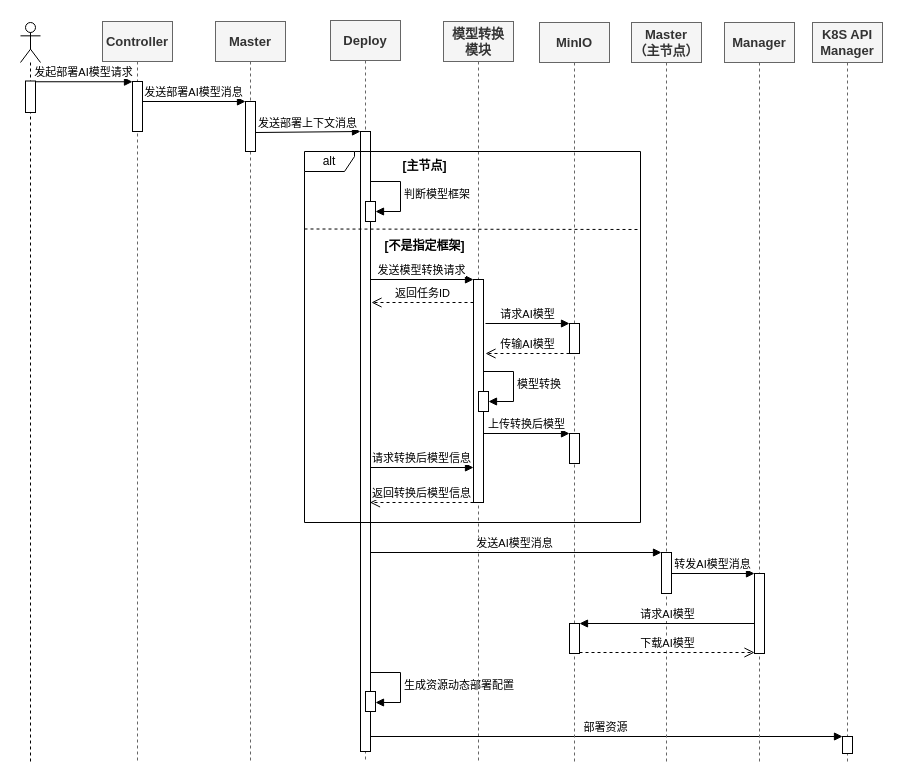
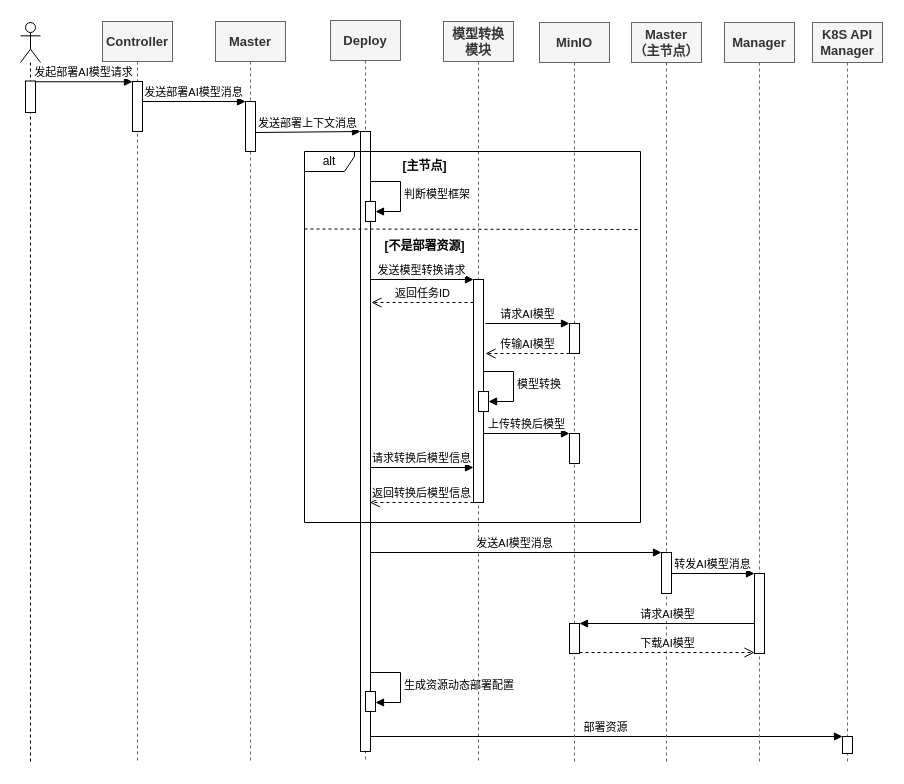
  <mxCell id="0" />
  <mxCell id="1" parent="0" />
  <mxCell id="2" value="Deploy" style="shape=umlLifeline;perimeter=lifelinePerimeter;whiteSpace=wrap;html=1;container=1;dropTarget=0;collapsible=0;recursiveResize=0;outlineConnect=0;portConstraint=eastwest;newEdgeStyle={&quot;curved&quot;:0,&quot;rounded&quot;:0};size=40;fillColor=#f5f5f5;fontColor=#333333;strokeColor=#666666;fontStyle=1;fontSize=13;" vertex="1" parent="1"><mxGeometry x="330" y="20" width="70" height="740" as="geometry" /></mxCell>
  <mxCell id="3" value="" style="html=1;points=[[0,0,0,0,5],[0,1,0,0,-5],[1,0,0,0,5],[1,1,0,0,-5]];perimeter=orthogonalPerimeter;outlineConnect=0;targetShapes=umlLifeline;portConstraint=eastwest;newEdgeStyle={&quot;curved&quot;:0,&quot;rounded&quot;:0};" vertex="1" parent="2"><mxGeometry x="30" y="111" width="10" height="620" as="geometry" /></mxCell>
  <mxCell id="4" value="" style="html=1;points=[[0,0,0,0,5],[0,1,0,0,-5],[1,0,0,0,5],[1,1,0,0,-5]];perimeter=orthogonalPerimeter;outlineConnect=0;targetShapes=umlLifeline;portConstraint=eastwest;newEdgeStyle={&quot;curved&quot;:0,&quot;rounded&quot;:0};" vertex="1" parent="2"><mxGeometry x="35" y="181" width="10" height="20" as="geometry" /></mxCell>
  <mxCell id="5" value="判断模型框架" style="html=1;align=left;spacingLeft=2;endArrow=block;rounded=0;edgeStyle=orthogonalEdgeStyle;curved=0;rounded=0;" edge="1" parent="2"><mxGeometry x="0.004" relative="1" as="geometry"><mxPoint x="40" y="161" as="sourcePoint" /><Array as="points"><mxPoint x="70" y="191" /></Array><mxPoint x="45" y="191" as="targetPoint" /><mxPoint as="offset" /></mxGeometry></mxCell>
  <mxCell id="6" value="" style="html=1;points=[[0,0,0,0,5],[0,1,0,0,-5],[1,0,0,0,5],[1,1,0,0,-5]];perimeter=orthogonalPerimeter;outlineConnect=0;targetShapes=umlLifeline;portConstraint=eastwest;newEdgeStyle={&quot;curved&quot;:0,&quot;rounded&quot;:0};" vertex="1" parent="2"><mxGeometry x="35" y="671" width="10" height="20" as="geometry" /></mxCell>
  <mxCell id="7" value="生成资源动态部署配置" style="html=1;align=left;spacingLeft=2;endArrow=block;rounded=0;edgeStyle=orthogonalEdgeStyle;curved=0;rounded=0;" edge="1" parent="2"><mxGeometry x="0.004" relative="1" as="geometry"><mxPoint x="40" y="652" as="sourcePoint" /><Array as="points"><mxPoint x="70" y="682" /></Array><mxPoint x="45" y="682" as="targetPoint" /><mxPoint as="offset" /></mxGeometry></mxCell>
  <mxCell id="8" value="K8S API&lt;div&gt;Manager&lt;/div&gt;" style="shape=umlLifeline;perimeter=lifelinePerimeter;whiteSpace=wrap;html=1;container=1;dropTarget=0;collapsible=0;recursiveResize=0;outlineConnect=0;portConstraint=eastwest;newEdgeStyle={&quot;curved&quot;:0,&quot;rounded&quot;:0};size=40;fillColor=#f5f5f5;fontColor=#333333;strokeColor=#666666;fontStyle=1;fontSize=13;" vertex="1" parent="1"><mxGeometry x="812" y="22" width="70" height="739" as="geometry" /></mxCell>
  <mxCell id="9" value="" style="html=1;points=[[0,0,0,0,5],[0,1,0,0,-5],[1,0,0,0,5],[1,1,0,0,-5]];perimeter=orthogonalPerimeter;outlineConnect=0;targetShapes=umlLifeline;portConstraint=eastwest;newEdgeStyle={&quot;curved&quot;:0,&quot;rounded&quot;:0};" vertex="1" parent="8"><mxGeometry x="30" y="714" width="10" height="17" as="geometry" /></mxCell>
  <mxCell id="10" value="模型转换&lt;div&gt;模块&lt;/div&gt;" style="shape=umlLifeline;perimeter=lifelinePerimeter;whiteSpace=wrap;html=1;container=1;dropTarget=0;collapsible=0;recursiveResize=0;outlineConnect=0;portConstraint=eastwest;newEdgeStyle={&quot;curved&quot;:0,&quot;rounded&quot;:0};size=40;fillColor=#f5f5f5;fontColor=#333333;strokeColor=#666666;fontStyle=1;fontSize=13;" vertex="1" parent="1"><mxGeometry x="443" y="21" width="70" height="740" as="geometry" /></mxCell>
  <mxCell id="11" value="" style="html=1;points=[[0,0,0,0,5],[0,1,0,0,-5],[1,0,0,0,5],[1,1,0,0,-5]];perimeter=orthogonalPerimeter;outlineConnect=0;targetShapes=umlLifeline;portConstraint=eastwest;newEdgeStyle={&quot;curved&quot;:0,&quot;rounded&quot;:0};" vertex="1" parent="10"><mxGeometry x="30" y="258" width="10" height="223" as="geometry" /></mxCell>
  <mxCell id="12" value="" style="html=1;points=[[0,0,0,0,5],[0,1,0,0,-5],[1,0,0,0,5],[1,1,0,0,-5]];perimeter=orthogonalPerimeter;outlineConnect=0;targetShapes=umlLifeline;portConstraint=eastwest;newEdgeStyle={&quot;curved&quot;:0,&quot;rounded&quot;:0};" vertex="1" parent="10"><mxGeometry x="35" y="370" width="10" height="20" as="geometry" /></mxCell>
  <mxCell id="13" value="模型转换" style="html=1;align=left;spacingLeft=2;endArrow=block;rounded=0;edgeStyle=orthogonalEdgeStyle;curved=0;rounded=0;" edge="1" parent="10"><mxGeometry x="0.004" relative="1" as="geometry"><mxPoint x="40" y="350" as="sourcePoint" /><Array as="points"><mxPoint x="70" y="380" /></Array><mxPoint x="45" y="380" as="targetPoint" /><mxPoint as="offset" /></mxGeometry></mxCell>
  <mxCell id="14" value="alt" style="shape=umlFrame;whiteSpace=wrap;html=1;pointerEvents=0;width=50;height=20;" vertex="1" parent="1"><mxGeometry x="304" y="151" width="336" height="371" as="geometry" /></mxCell>
  <mxCell id="15" value="" style="endArrow=none;dashed=1;html=1;rounded=0;exitX=0.008;exitY=0.423;exitDx=0;exitDy=0;exitPerimeter=0;" edge="1" parent="1"><mxGeometry width="50" height="50" relative="1" as="geometry"><mxPoint x="304" y="228.487" as="sourcePoint" /><mxPoint x="640" y="229" as="targetPoint" /></mxGeometry></mxCell>
  <mxCell id="16" value="&lt;b&gt;[主节点]&lt;/b&gt;" style="text;html=1;align=center;verticalAlign=middle;resizable=0;points=[];autosize=1;strokeColor=none;fillColor=none;" vertex="1" parent="1"><mxGeometry x="378.98" y="151" width="90" height="30" as="geometry" /></mxCell>
  <mxCell id="17" value="Controller" style="shape=umlLifeline;perimeter=lifelinePerimeter;whiteSpace=wrap;html=1;container=1;dropTarget=0;collapsible=0;recursiveResize=0;outlineConnect=0;portConstraint=eastwest;newEdgeStyle={&quot;curved&quot;:0,&quot;rounded&quot;:0};size=40;fillColor=#f5f5f5;fontColor=#333333;strokeColor=#666666;fontStyle=1;fontSize=13;" vertex="1" parent="1"><mxGeometry x="102" y="21" width="70" height="740" as="geometry" /></mxCell>
  <mxCell id="18" value="" style="html=1;points=[[0,0,0,0,5],[0,1,0,0,-5],[1,0,0,0,5],[1,1,0,0,-5]];perimeter=orthogonalPerimeter;outlineConnect=0;targetShapes=umlLifeline;portConstraint=eastwest;newEdgeStyle={&quot;curved&quot;:0,&quot;rounded&quot;:0};" vertex="1" parent="17"><mxGeometry x="30" y="60" width="10" height="50" as="geometry" /></mxCell>
  <mxCell id="19" value="发送部署AI模型消息" style="html=1;verticalAlign=bottom;endArrow=block;curved=0;rounded=0;" edge="1" parent="1" source="18"><mxGeometry x="-0.006" width="80" relative="1" as="geometry"><mxPoint x="140" y="101" as="sourcePoint" /><mxPoint x="245" y="101" as="targetPoint" /><mxPoint as="offset" /></mxGeometry></mxCell>
  <mxCell id="20" value="" style="shape=umlLifeline;perimeter=lifelinePerimeter;whiteSpace=wrap;html=1;container=1;dropTarget=0;collapsible=0;recursiveResize=0;outlineConnect=0;portConstraint=eastwest;newEdgeStyle={&quot;curved&quot;:0,&quot;rounded&quot;:0};participant=umlActor;" vertex="1" parent="1"><mxGeometry x="20" y="22" width="20" height="739" as="geometry" /></mxCell>
  <mxCell id="21" value="" style="html=1;points=[[0,0,0,0,5],[0,1,0,0,-5],[1,0,0,0,5],[1,1,0,0,-5]];perimeter=orthogonalPerimeter;outlineConnect=0;targetShapes=umlLifeline;portConstraint=eastwest;newEdgeStyle={&quot;curved&quot;:0,&quot;rounded&quot;:0};" vertex="1" parent="20"><mxGeometry x="5" y="58.5" width="10" height="31.5" as="geometry" /></mxCell>
  <mxCell id="22" value="发起部署AI模型请求" style="html=1;verticalAlign=bottom;endArrow=block;curved=0;rounded=0;" edge="1" parent="1"><mxGeometry x="-0.006" width="80" relative="1" as="geometry"><mxPoint x="35" y="81.25" as="sourcePoint" /><mxPoint x="132" y="81.25" as="targetPoint" /><mxPoint as="offset" /></mxGeometry></mxCell>
- <mxCell id="23" value="&lt;b&gt;[不是&lt;/b&gt;&lt;b&gt;指定框架&lt;/b&gt;&lt;b&gt;]&lt;/b&gt;" style="text;html=1;align=center;verticalAlign=middle;resizable=0;points=[];autosize=1;strokeColor=none;fillColor=none;" vertex="1" parent="1"><mxGeometry x="373.98" y="231" width="100" height="30" as="geometry" /></mxCell>
+ <mxCell id="23" value="&lt;b&gt;[不是&lt;/b&gt;&lt;b&gt;部署资源&lt;/b&gt;&lt;b&gt;]&lt;/b&gt;" style="text;html=1;align=center;verticalAlign=middle;resizable=0;points=[];autosize=1;strokeColor=none;fillColor=none;" vertex="1" parent="1"><mxGeometry x="373.98" y="231" width="100" height="30" as="geometry" /></mxCell>
  <mxCell id="24" value="发送模型转换请求" style="html=1;verticalAlign=bottom;endArrow=block;curved=0;rounded=0;" edge="1" parent="1" target="11"><mxGeometry x="-0.006" width="80" relative="1" as="geometry"><mxPoint x="370" y="279" as="sourcePoint" /><mxPoint x="474" y="279" as="targetPoint" /><mxPoint as="offset" /></mxGeometry></mxCell>
  <mxCell id="25" value="返回任务ID" style="html=1;verticalAlign=bottom;endArrow=open;dashed=1;endSize=8;curved=0;rounded=0;" edge="1" parent="1" source="11"><mxGeometry relative="1" as="geometry"><mxPoint x="480" y="301" as="sourcePoint" /><mxPoint x="370.98" y="302" as="targetPoint" /></mxGeometry></mxCell>
  <mxCell id="26" value="返回转换后模型信息" style="html=1;verticalAlign=bottom;endArrow=open;dashed=1;endSize=8;curved=0;rounded=0;" edge="1" parent="1" source="11"><mxGeometry x="-0.0" relative="1" as="geometry"><mxPoint x="470" y="502" as="sourcePoint" /><mxPoint x="369.48" y="502" as="targetPoint" /><mxPoint as="offset" /></mxGeometry></mxCell>
  <mxCell id="27" value="部署资源" style="html=1;verticalAlign=bottom;endArrow=block;curved=0;rounded=0;" edge="1" parent="1" source="3" target="9"><mxGeometry x="-0.005" width="80" relative="1" as="geometry"><mxPoint x="380.49" y="736" as="sourcePoint" /><mxPoint x="565" y="736" as="targetPoint" /><mxPoint as="offset" /></mxGeometry></mxCell>
  <mxCell id="28" value="Master&lt;br&gt;（主节点）" style="shape=umlLifeline;perimeter=lifelinePerimeter;whiteSpace=wrap;html=1;container=1;dropTarget=0;collapsible=0;recursiveResize=0;outlineConnect=0;portConstraint=eastwest;newEdgeStyle={&quot;curved&quot;:0,&quot;rounded&quot;:0};size=40;fillColor=#f5f5f5;fontColor=#333333;strokeColor=#666666;fontStyle=1;fontSize=13;" vertex="1" parent="1"><mxGeometry x="631" y="22" width="70" height="740" as="geometry" /></mxCell>
  <mxCell id="29" value="" style="html=1;points=[[0,0,0,0,5],[0,1,0,0,-5],[1,0,0,0,5],[1,1,0,0,-5]];perimeter=orthogonalPerimeter;outlineConnect=0;targetShapes=umlLifeline;portConstraint=eastwest;newEdgeStyle={&quot;curved&quot;:0,&quot;rounded&quot;:0};" vertex="1" parent="28"><mxGeometry x="30" y="530" width="10" height="41" as="geometry" /></mxCell>
  <mxCell id="30" value="Manager" style="shape=umlLifeline;perimeter=lifelinePerimeter;whiteSpace=wrap;html=1;container=1;dropTarget=0;collapsible=0;recursiveResize=0;outlineConnect=0;portConstraint=eastwest;newEdgeStyle={&quot;curved&quot;:0,&quot;rounded&quot;:0};size=40;fillColor=#f5f5f5;fontColor=#333333;strokeColor=#666666;fontStyle=1;fontSize=13;" vertex="1" parent="1"><mxGeometry x="724" y="22" width="70" height="740" as="geometry" /></mxCell>
  <mxCell id="31" value="" style="html=1;points=[[0,0,0,0,5],[0,1,0,0,-5],[1,0,0,0,5],[1,1,0,0,-5]];perimeter=orthogonalPerimeter;outlineConnect=0;targetShapes=umlLifeline;portConstraint=eastwest;newEdgeStyle={&quot;curved&quot;:0,&quot;rounded&quot;:0};" vertex="1" parent="30"><mxGeometry x="30" y="551" width="10" height="80" as="geometry" /></mxCell>
  <mxCell id="32" value="MinIO" style="shape=umlLifeline;perimeter=lifelinePerimeter;whiteSpace=wrap;html=1;container=1;dropTarget=0;collapsible=0;recursiveResize=0;outlineConnect=0;portConstraint=eastwest;newEdgeStyle={&quot;curved&quot;:0,&quot;rounded&quot;:0};size=40;fillColor=#f5f5f5;fontColor=#333333;strokeColor=#666666;fontStyle=1;fontSize=13;" vertex="1" parent="1"><mxGeometry x="539" y="22" width="70" height="740" as="geometry" /></mxCell>
  <mxCell id="33" value="" style="html=1;points=[[0,0,0,0,5],[0,1,0,0,-5],[1,0,0,0,5],[1,1,0,0,-5]];perimeter=orthogonalPerimeter;outlineConnect=0;targetShapes=umlLifeline;portConstraint=eastwest;newEdgeStyle={&quot;curved&quot;:0,&quot;rounded&quot;:0};" vertex="1" parent="32"><mxGeometry x="30" y="301" width="10" height="30" as="geometry" /></mxCell>
  <mxCell id="34" value="" style="html=1;points=[[0,0,0,0,5],[0,1,0,0,-5],[1,0,0,0,5],[1,1,0,0,-5]];perimeter=orthogonalPerimeter;outlineConnect=0;targetShapes=umlLifeline;portConstraint=eastwest;newEdgeStyle={&quot;curved&quot;:0,&quot;rounded&quot;:0};" vertex="1" parent="32"><mxGeometry x="30" y="411" width="10" height="30" as="geometry" /></mxCell>
  <mxCell id="35" value="" style="html=1;points=[[0,0,0,0,5],[0,1,0,0,-5],[1,0,0,0,5],[1,1,0,0,-5]];perimeter=orthogonalPerimeter;outlineConnect=0;targetShapes=umlLifeline;portConstraint=eastwest;newEdgeStyle={&quot;curved&quot;:0,&quot;rounded&quot;:0};" vertex="1" parent="32"><mxGeometry x="30" y="601" width="10" height="30" as="geometry" /></mxCell>
  <mxCell id="36" value="请求AI模型" style="html=1;verticalAlign=bottom;endArrow=block;curved=0;rounded=0;" edge="1" parent="1" target="33"><mxGeometry x="-0.006" width="80" relative="1" as="geometry"><mxPoint x="485" y="323" as="sourcePoint" /><mxPoint x="577" y="323" as="targetPoint" /><mxPoint as="offset" /></mxGeometry></mxCell>
  <mxCell id="37" value="传输AI模型" style="html=1;verticalAlign=bottom;endArrow=open;dashed=1;endSize=8;curved=0;rounded=0;" edge="1" parent="1" source="33"><mxGeometry x="0.002" relative="1" as="geometry"><mxPoint x="577" y="353" as="sourcePoint" /><mxPoint x="485" y="353" as="targetPoint" /><mxPoint as="offset" /></mxGeometry></mxCell>
  <mxCell id="38" value="上传转换后模型" style="html=1;verticalAlign=bottom;endArrow=block;curved=0;rounded=0;" edge="1" parent="1" source="11" target="34"><mxGeometry x="-0.006" width="80" relative="1" as="geometry"><mxPoint x="490" y="431" as="sourcePoint" /><mxPoint x="590" y="431" as="targetPoint" /><mxPoint as="offset" /></mxGeometry></mxCell>
  <mxCell id="39" value="请求转换后模型信息" style="html=1;verticalAlign=bottom;endArrow=block;curved=0;rounded=0;" edge="1" parent="1" target="11"><mxGeometry x="-0.008" width="80" relative="1" as="geometry"><mxPoint x="370" y="467" as="sourcePoint" /><mxPoint x="475" y="467" as="targetPoint" /><mxPoint as="offset" /></mxGeometry></mxCell>
  <mxCell id="40" value="发送AI模型消息" style="html=1;verticalAlign=bottom;endArrow=block;curved=0;rounded=0;" edge="1" parent="1" source="3" target="29"><mxGeometry x="-0.007" width="80" relative="1" as="geometry"><mxPoint x="375" y="552" as="sourcePoint" /><mxPoint x="680" y="552" as="targetPoint" /><mxPoint as="offset" /></mxGeometry></mxCell>
  <mxCell id="41" value="转发AI模型消息" style="html=1;verticalAlign=bottom;endArrow=block;curved=0;rounded=0;" edge="1" parent="1" source="29" target="31"><mxGeometry x="-0.005" width="80" relative="1" as="geometry"><mxPoint x="754" y="572" as="sourcePoint" /><mxPoint x="1118.5" y="572" as="targetPoint" /><mxPoint as="offset" /></mxGeometry></mxCell>
  <mxCell id="42" value="请求AI模型" style="html=1;verticalAlign=bottom;endArrow=block;curved=0;rounded=0;" edge="1" parent="1" source="31" target="35"><mxGeometry x="-0.005" width="80" relative="1" as="geometry"><mxPoint x="772" y="623" as="sourcePoint" /><mxPoint x="590" y="623" as="targetPoint" /><mxPoint as="offset" /></mxGeometry></mxCell>
  <mxCell id="43" value="下载AI模型" style="html=1;verticalAlign=bottom;endArrow=open;dashed=1;endSize=8;curved=0;rounded=0;" edge="1" parent="1"><mxGeometry x="0.002" relative="1" as="geometry"><mxPoint x="579" y="652" as="sourcePoint" /><mxPoint x="754" y="652" as="targetPoint" /><mxPoint as="offset" /></mxGeometry></mxCell>
  <mxCell id="44" value="Master" style="shape=umlLifeline;perimeter=lifelinePerimeter;whiteSpace=wrap;html=1;container=1;dropTarget=0;collapsible=0;recursiveResize=0;outlineConnect=0;portConstraint=eastwest;newEdgeStyle={&quot;curved&quot;:0,&quot;rounded&quot;:0};size=40;fillColor=#f5f5f5;fontColor=#333333;strokeColor=#666666;fontStyle=1;fontSize=13;" vertex="1" parent="1"><mxGeometry x="215" y="21" width="70" height="740" as="geometry" /></mxCell>
  <mxCell id="45" value="" style="html=1;points=[[0,0,0,0,5],[0,1,0,0,-5],[1,0,0,0,5],[1,1,0,0,-5]];perimeter=orthogonalPerimeter;outlineConnect=0;targetShapes=umlLifeline;portConstraint=eastwest;newEdgeStyle={&quot;curved&quot;:0,&quot;rounded&quot;:0};" vertex="1" parent="44"><mxGeometry x="30" y="80" width="10" height="50" as="geometry" /></mxCell>
  <mxCell id="46" value="发送部署上下文消息" style="html=1;verticalAlign=bottom;endArrow=block;curved=0;rounded=0;" edge="1" parent="1"><mxGeometry x="-0.005" width="80" relative="1" as="geometry"><mxPoint x="255" y="132" as="sourcePoint" /><mxPoint x="360" y="131" as="targetPoint" /><mxPoint as="offset" /></mxGeometry></mxCell>
